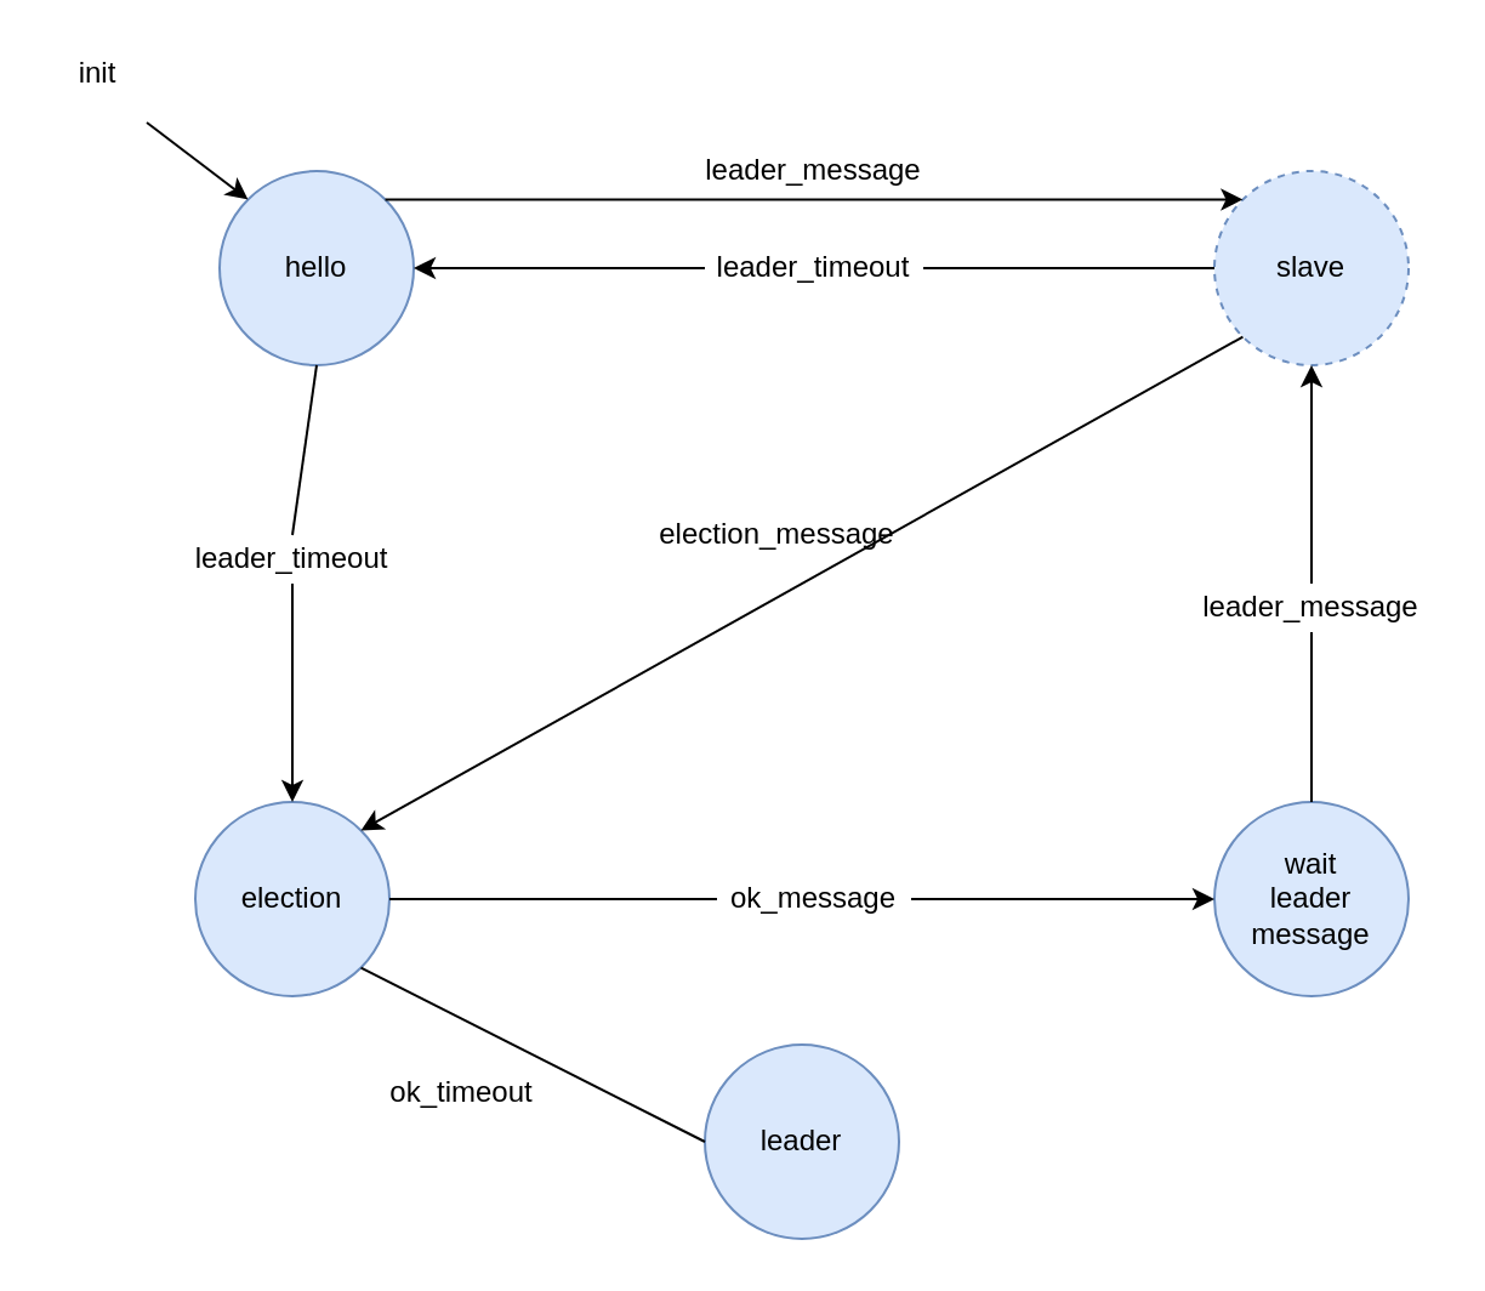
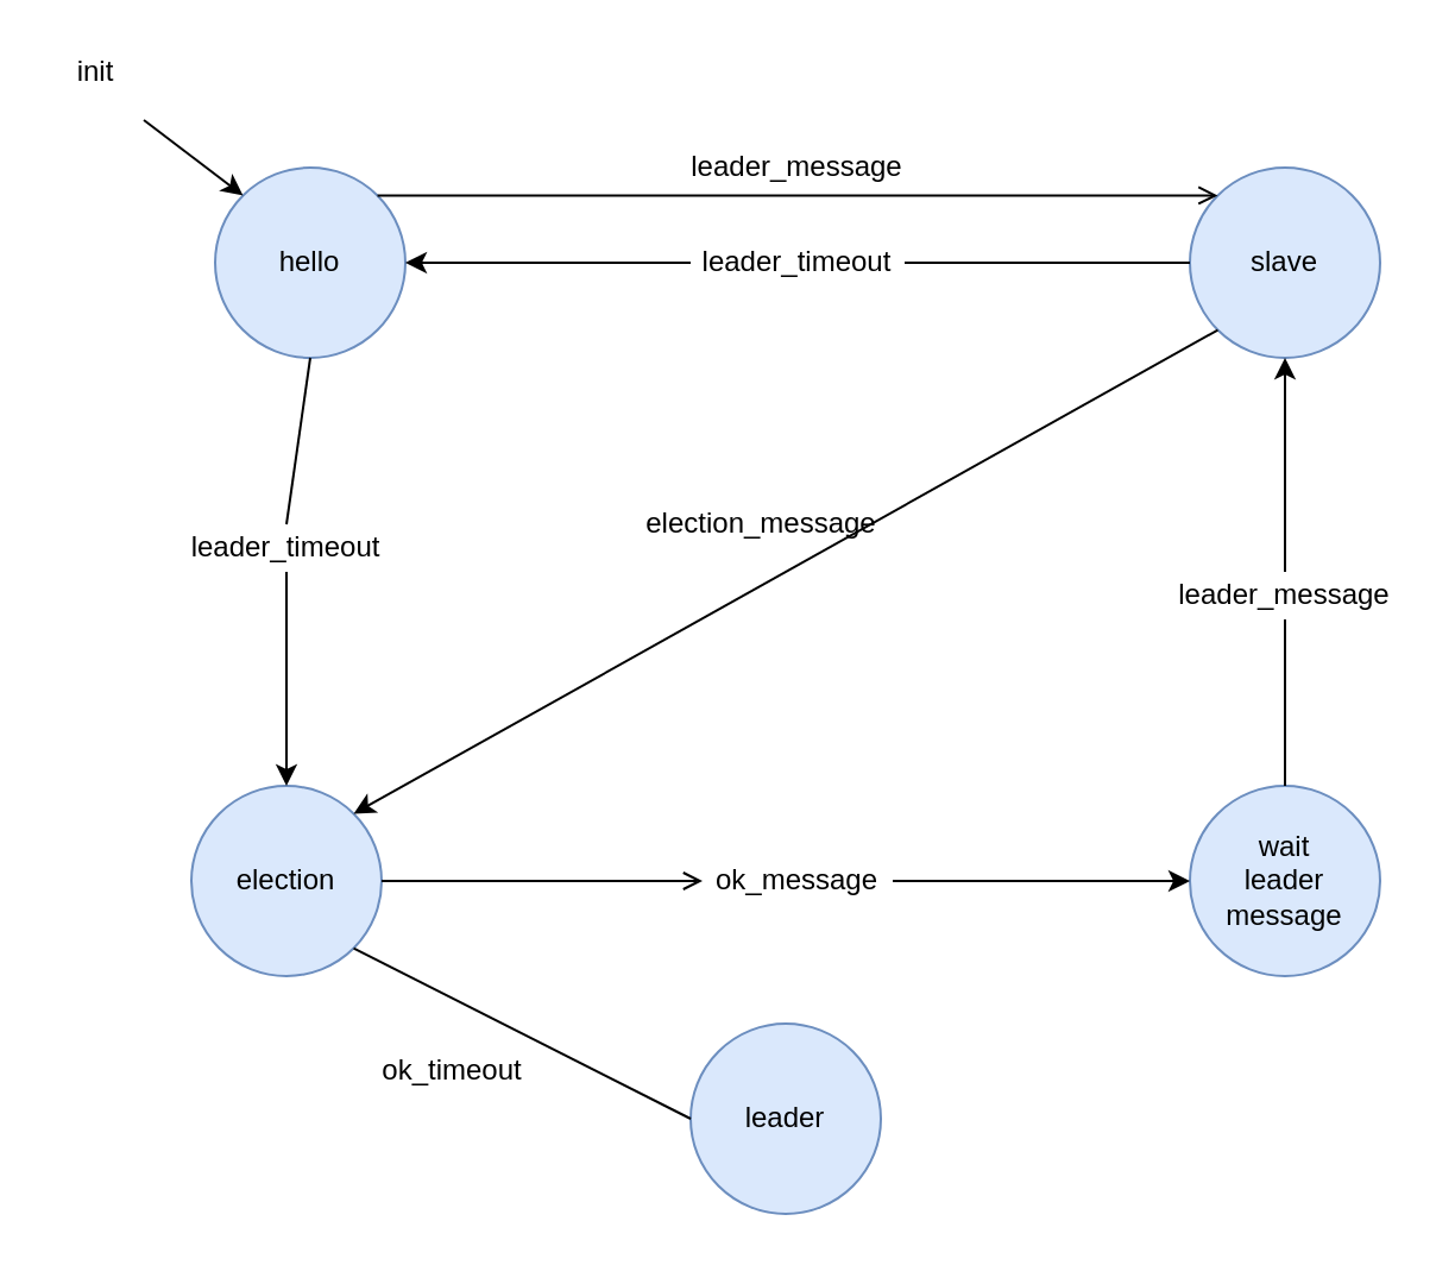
  <mxCell id="0" />
  <mxCell id="1" parent="0" />
  <mxCell id="2" value="hello" style="ellipse;whiteSpace=wrap;html=1;aspect=fixed;fillColor=#dae8fc;strokeColor=#6c8ebf;" vertex="1" parent="1"><mxGeometry x="90" y="70" width="80" height="80" as="geometry" /></mxCell>
  <mxCell id="3" value="election" style="ellipse;whiteSpace=wrap;html=1;aspect=fixed;fillColor=#dae8fc;strokeColor=#6c8ebf;" vertex="1" parent="1"><mxGeometry x="80" y="330" width="80" height="80" as="geometry" /></mxCell>
- <mxCell id="4" value="slave" style="ellipse;whiteSpace=wrap;html=1;aspect=fixed;fillColor=#dae8fc;strokeColor=#6c8ebf;dashed=1;" vertex="1" parent="1"><mxGeometry x="500" y="70" width="80" height="80" as="geometry" /></mxCell>
+ <mxCell id="4" value="slave" style="ellipse;whiteSpace=wrap;html=1;aspect=fixed;fillColor=#dae8fc;strokeColor=#6c8ebf;" vertex="1" parent="1"><mxGeometry x="500" y="70" width="80" height="80" as="geometry" /></mxCell>
  <mxCell id="5" value="wait&lt;br&gt;leader&lt;br&gt;message" style="ellipse;whiteSpace=wrap;html=1;aspect=fixed;fillColor=#dae8fc;strokeColor=#6c8ebf;" vertex="1" parent="1"><mxGeometry x="500" y="330" width="80" height="80" as="geometry" /></mxCell>
  <mxCell id="6" value="leader" style="ellipse;whiteSpace=wrap;html=1;aspect=fixed;fillColor=#dae8fc;strokeColor=#6c8ebf;" vertex="1" parent="1"><mxGeometry x="290" y="430" width="80" height="80" as="geometry" /></mxCell>
- <mxCell id="7" value="" style="endArrow=classic;html=1;exitX=1;exitY=0;exitDx=0;exitDy=0;entryX=0;entryY=0;entryDx=0;entryDy=0;" edge="1" parent="1" source="2" target="4"><mxGeometry width="50" height="50" relative="1" as="geometry"><mxPoint x="350" y="370" as="sourcePoint" /><mxPoint x="400" y="320" as="targetPoint" /></mxGeometry></mxCell>
+ <mxCell id="7" value="" style="endArrow=open;html=1;exitX=1;exitY=0;exitDx=0;exitDy=0;entryX=0;entryY=0;entryDx=0;entryDy=0;" edge="1" parent="1" source="2" target="4"><mxGeometry width="50" height="50" relative="1" as="geometry"><mxPoint x="350" y="370" as="sourcePoint" /><mxPoint x="400" y="320" as="targetPoint" /></mxGeometry></mxCell>
  <mxCell id="8" value="" style="endArrow=classic;html=1;entryX=1;entryY=0.5;entryDx=0;entryDy=0;exitX=0;exitY=0.5;exitDx=0;exitDy=0;startArrow=none;" edge="1" parent="1" source="18" target="2"><mxGeometry width="50" height="50" relative="1" as="geometry"><mxPoint x="350" y="370" as="sourcePoint" /><mxPoint x="400" y="320" as="targetPoint" /></mxGeometry></mxCell>
  <mxCell id="9" value="" style="endArrow=classic;html=1;entryX=0;entryY=0;entryDx=0;entryDy=0;" edge="1" parent="1" target="2"><mxGeometry width="50" height="50" relative="1" as="geometry"><mxPoint x="60" y="50" as="sourcePoint" /><mxPoint x="400" y="320" as="targetPoint" /></mxGeometry></mxCell>
  <mxCell id="10" value="" style="endArrow=classic;html=1;entryX=0.5;entryY=1;entryDx=0;entryDy=0;exitX=0.5;exitY=0;exitDx=0;exitDy=0;startArrow=none;" edge="1" parent="1" source="21" target="4"><mxGeometry width="50" height="50" relative="1" as="geometry"><mxPoint x="350" y="370" as="sourcePoint" /><mxPoint x="400" y="320" as="targetPoint" /></mxGeometry></mxCell>
  <mxCell id="11" value="" style="endArrow=classic;html=1;entryX=0.5;entryY=0;entryDx=0;entryDy=0;exitX=0.5;exitY=1;exitDx=0;exitDy=0;startArrow=none;" edge="1" parent="1" source="16" target="3"><mxGeometry width="50" height="50" relative="1" as="geometry"><mxPoint x="350" y="370" as="sourcePoint" /><mxPoint x="400" y="320" as="targetPoint" /></mxGeometry></mxCell>
  <mxCell id="12" value="" style="endArrow=classic;html=1;exitX=0;exitY=1;exitDx=0;exitDy=0;entryX=1;entryY=0;entryDx=0;entryDy=0;" edge="1" parent="1" source="4" target="3"><mxGeometry width="50" height="50" relative="1" as="geometry"><mxPoint x="350" y="370" as="sourcePoint" /><mxPoint x="400" y="320" as="targetPoint" /></mxGeometry></mxCell>
  <mxCell id="13" value="" style="endArrow=classic;html=1;exitX=1;exitY=0.5;exitDx=0;exitDy=0;entryX=0;entryY=0.5;entryDx=0;entryDy=0;startArrow=none;" edge="1" parent="1" source="24" target="5"><mxGeometry width="50" height="50" relative="1" as="geometry"><mxPoint x="350" y="370" as="sourcePoint" /><mxPoint x="400" y="320" as="targetPoint" /></mxGeometry></mxCell>
  <mxCell id="14" value="" style="endArrow=none;html=1;exitX=1;exitY=1;exitDx=0;exitDy=0;entryX=0;entryY=0.5;entryDx=0;entryDy=0;" edge="1" parent="1" source="3" target="6"><mxGeometry width="50" height="50" relative="1" as="geometry"><mxPoint x="350" y="370" as="sourcePoint" /><mxPoint x="400" y="320" as="targetPoint" /></mxGeometry></mxCell>
  <mxCell id="15" value="init" style="text;html=1;strokeColor=none;fillColor=none;align=center;verticalAlign=middle;whiteSpace=wrap;rounded=0;" vertex="1" parent="1"><mxGeometry x="20" y="20" width="40" height="20" as="geometry" /></mxCell>
  <mxCell id="16" value="leader_timeout" style="text;html=1;strokeColor=none;fillColor=none;align=center;verticalAlign=middle;whiteSpace=wrap;rounded=0;" vertex="1" parent="1"><mxGeometry x="100" y="220" width="40" height="20" as="geometry" /></mxCell>
  <mxCell id="17" value="" style="endArrow=none;html=1;entryX=0.5;entryY=0;entryDx=0;entryDy=0;exitX=0.5;exitY=1;exitDx=0;exitDy=0;" edge="1" parent="1" source="2" target="16"><mxGeometry width="50" height="50" relative="1" as="geometry"><mxPoint x="120" y="150" as="sourcePoint" /><mxPoint x="120" y="330" as="targetPoint" /></mxGeometry></mxCell>
  <mxCell id="18" value="leader_timeout" style="text;html=1;strokeColor=none;fillColor=none;align=center;verticalAlign=middle;whiteSpace=wrap;rounded=0;" vertex="1" parent="1"><mxGeometry x="290" y="100" width="90" height="20" as="geometry" /></mxCell>
  <mxCell id="19" value="" style="endArrow=none;html=1;entryX=1;entryY=0.5;entryDx=0;entryDy=0;exitX=0;exitY=0.5;exitDx=0;exitDy=0;" edge="1" parent="1" source="4" target="18"><mxGeometry width="50" height="50" relative="1" as="geometry"><mxPoint x="500" y="110" as="sourcePoint" /><mxPoint x="160" y="110" as="targetPoint" /></mxGeometry></mxCell>
  <mxCell id="20" value="leader_message" style="text;html=1;strokeColor=none;fillColor=none;align=center;verticalAlign=middle;whiteSpace=wrap;rounded=0;" vertex="1" parent="1"><mxGeometry x="285" y="60" width="100" height="20" as="geometry" /></mxCell>
  <mxCell id="21" value="leader_message" style="text;html=1;strokeColor=none;fillColor=none;align=center;verticalAlign=middle;whiteSpace=wrap;rounded=0;" vertex="1" parent="1"><mxGeometry x="490" y="240" width="100" height="20" as="geometry" /></mxCell>
  <mxCell id="22" value="" style="endArrow=none;html=1;entryX=0.5;entryY=1;entryDx=0;entryDy=0;exitX=0.5;exitY=0;exitDx=0;exitDy=0;" edge="1" parent="1" source="5" target="21"><mxGeometry width="50" height="50" relative="1" as="geometry"><mxPoint x="540" y="330" as="sourcePoint" /><mxPoint x="540" y="150" as="targetPoint" /></mxGeometry></mxCell>
  <mxCell id="23" value="ok_timeout" style="text;html=1;strokeColor=none;fillColor=none;align=center;verticalAlign=middle;whiteSpace=wrap;rounded=0;" vertex="1" parent="1"><mxGeometry x="150" y="440" width="80" height="20" as="geometry" /></mxCell>
  <mxCell id="24" value="ok_message" style="text;html=1;strokeColor=none;fillColor=none;align=center;verticalAlign=middle;whiteSpace=wrap;rounded=0;" vertex="1" parent="1"><mxGeometry x="295" y="360" width="80" height="20" as="geometry" /></mxCell>
- <mxCell id="25" value="" style="endArrow=none;html=1;exitX=1;exitY=0.5;exitDx=0;exitDy=0;entryX=0;entryY=0.5;entryDx=0;entryDy=0;" edge="1" parent="1" source="3" target="24"><mxGeometry width="50" height="50" relative="1" as="geometry"><mxPoint x="160" y="370" as="sourcePoint" /><mxPoint x="500" y="370" as="targetPoint" /></mxGeometry></mxCell>
+ <mxCell id="25" value="" style="endArrow=open;html=1;exitX=1;exitY=0.5;exitDx=0;exitDy=0;entryX=0;entryY=0.5;entryDx=0;entryDy=0;" edge="1" parent="1" source="3" target="24"><mxGeometry width="50" height="50" relative="1" as="geometry"><mxPoint x="160" y="370" as="sourcePoint" /><mxPoint x="500" y="370" as="targetPoint" /></mxGeometry></mxCell>
  <mxCell id="26" value="election_message" style="text;html=1;strokeColor=none;fillColor=none;align=center;verticalAlign=middle;whiteSpace=wrap;rounded=0;" vertex="1" parent="1"><mxGeometry x="265" y="210" width="110" height="20" as="geometry" /></mxCell>
